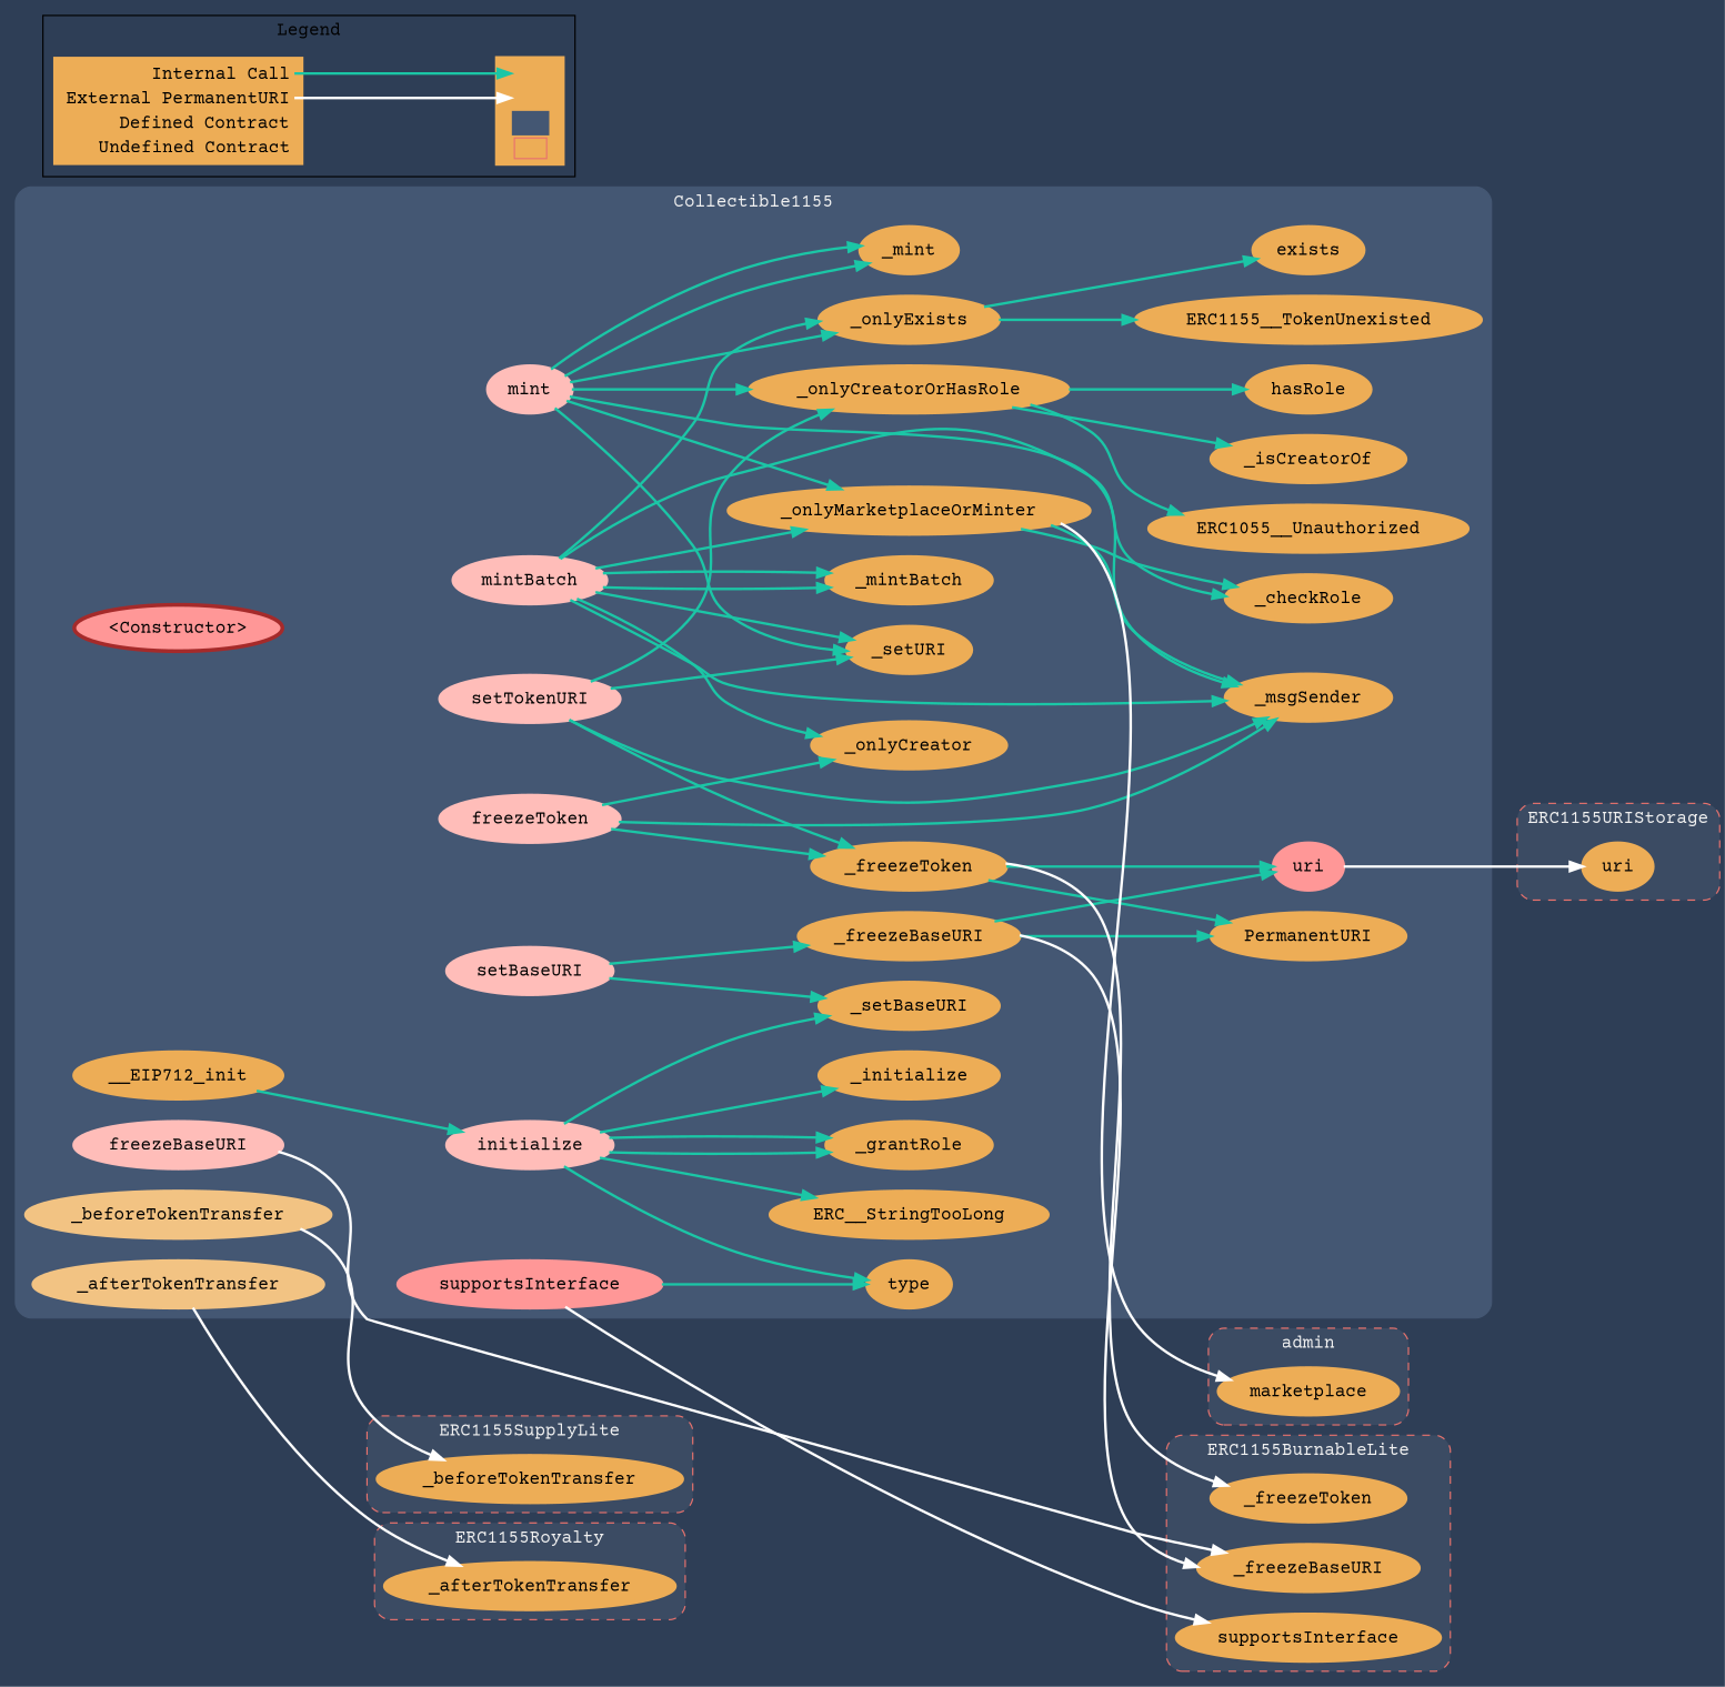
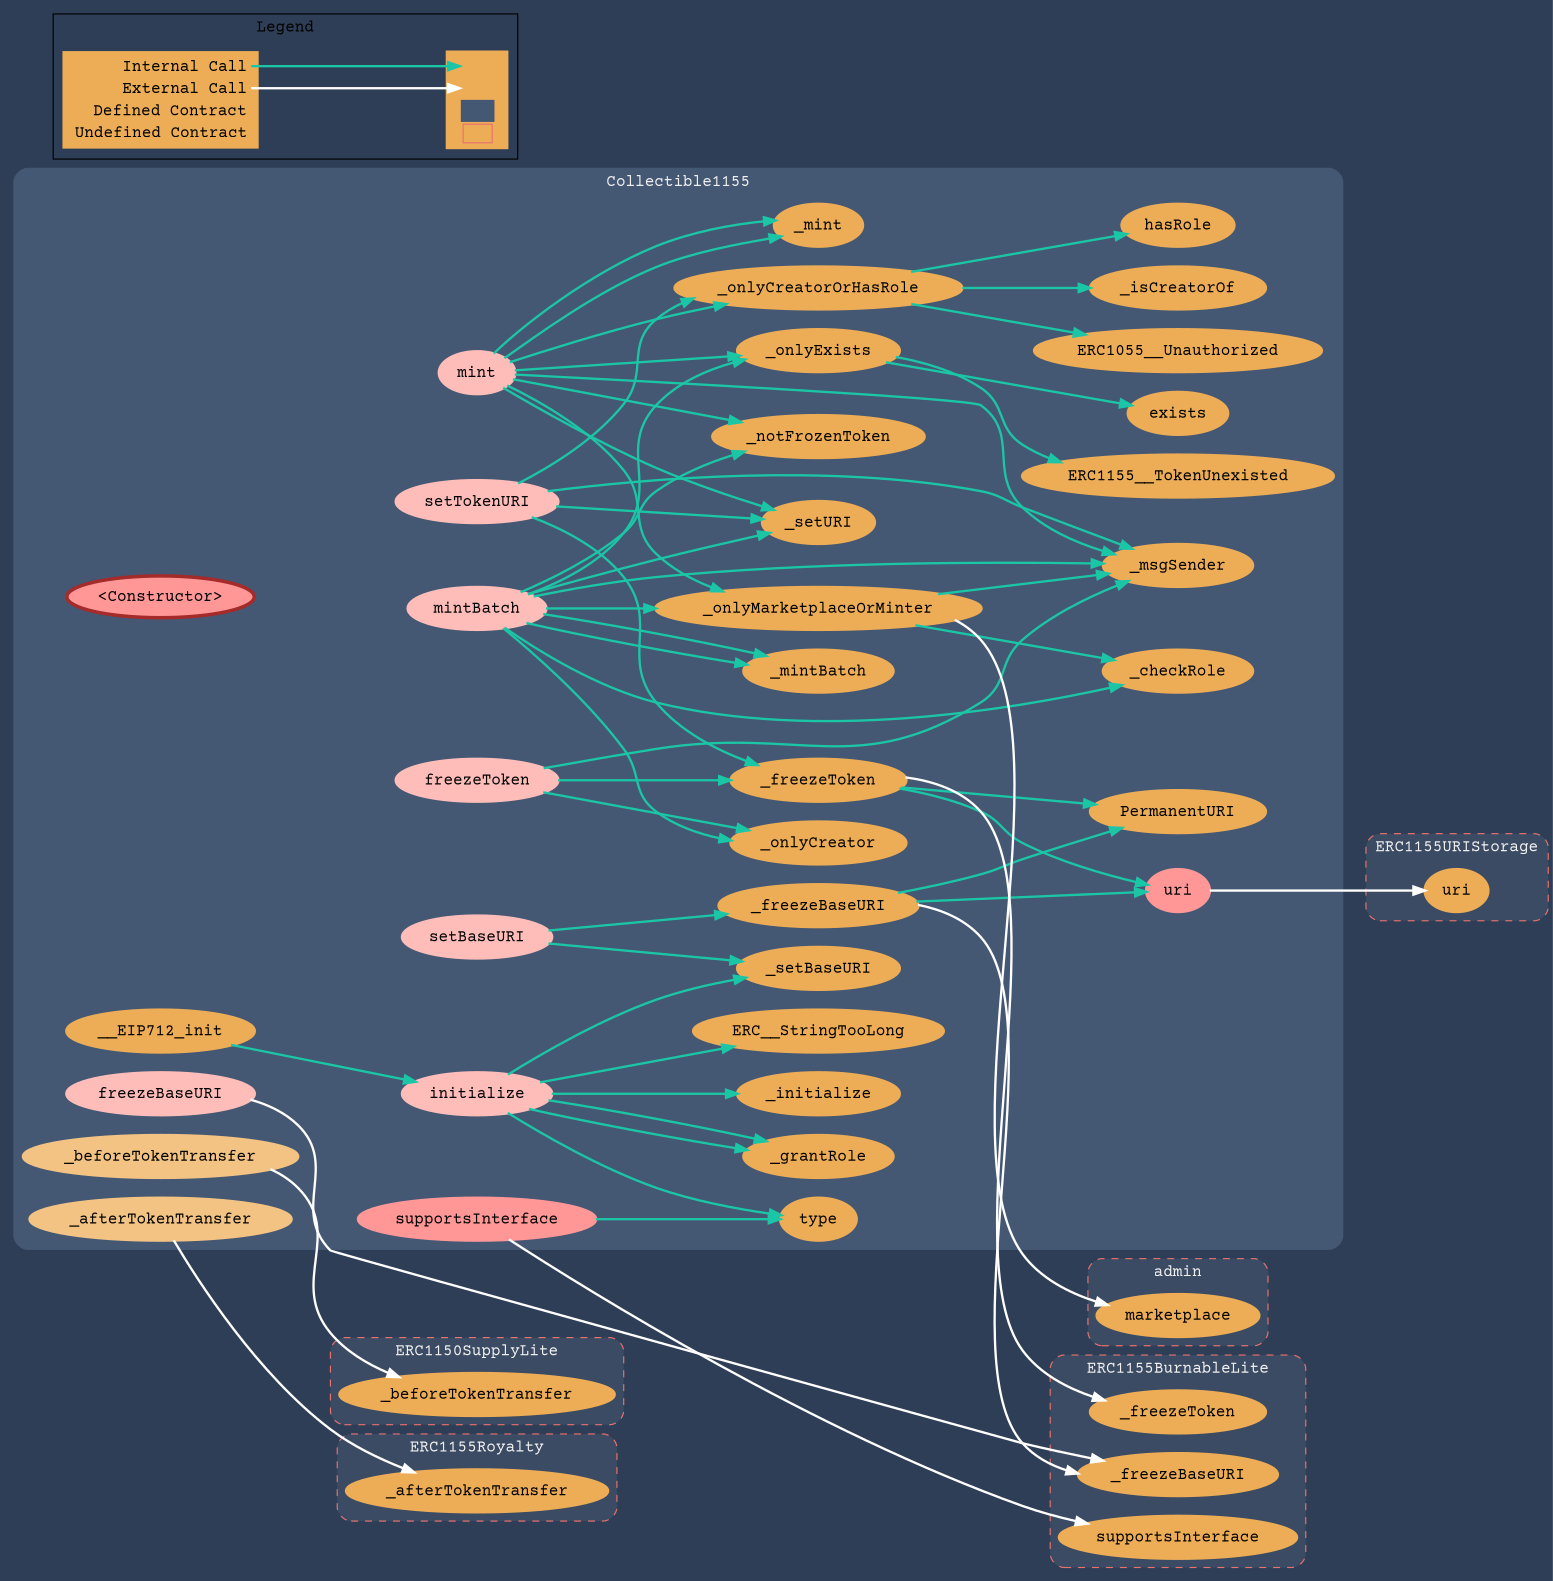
  digraph {
    bgcolor="#2e3e56"
    compound=true
    fontname="Courier Prime"
    rankdir=LR
    node [color="#edad56" fillcolor="#edad56" fontname="Courier Prime" penwidth=3 style=filled]
    edge [color="#1bc6a6" fontname="Courier Prime" penwidth=2]
    n1 [color=brown fillcolor="#FF9797" label="<Constructor>"]
    n2 [color="#ffbdb9" fillcolor="#ffbdb9" label=initialize]
    n3 [color="#ffbdb9" fillcolor="#ffbdb9" label=mint]
    n4 [color="#ffbdb9" fillcolor="#ffbdb9" label=mintBatch]
    n5 [color="#ffbdb9" fillcolor="#ffbdb9" label=setTokenURI]
    n6 [color="#FF9797" fillcolor="#FF9797" label=uri]
    n7 [color="#FF9797" fillcolor="#FF9797" label=supportsInterface]
    n8 [color="#ffbdb9" fillcolor="#ffbdb9" label=setBaseURI]
    n9 [color="#ffbdb9" fillcolor="#ffbdb9" label=freezeBaseURI]
    n10 [color="#f2c383" fillcolor="#f2c383" label=_beforeTokenTransfer]
    n11 [color="#f2c383" fillcolor="#f2c383" label=_afterTokenTransfer]
    n12 [color="#ffbdb9" fillcolor="#ffbdb9" label=freezeToken]
    n13 [label=_freezeBaseURI]
    n14 [label=_freezeToken]
    n15 [label=_onlyCreatorOrHasRole]
    n16 [label=_onlyExists]
    n17 [label=_onlyMarketplaceOrMinter]
    n18 [label=ERC__StringTooLong]
    n19 [label=_setBaseURI]
    n20 [label=_grantRole]
    n21 [label=_initialize]
    n22 [label=__EIP712_init]
    n23 [label=type]
+   n24 [label=_notFrozenToken]
    n25 [label=_msgSender]
    n26 [label=_mint]
    n27 [label=_setURI]
    n28 [label=_checkRole]
    n29 [label=_onlyCreator]
    n30 [label=_mintBatch]
    n31 [label=PermanentURI]
    n32 [label=_isCreatorOf]
    n33 [label=hasRole]
    n34 [label=ERC1055__Unauthorized]
    n35 [label=exists]
    n36 [label=ERC1155__TokenUnexisted]
    n37 [label=uri]
    n38 [label=supportsInterface]
    n39 [label=_freezeBaseURI]
    n40 [label=_freezeToken]
    n41 [label=_beforeTokenTransfer]
    n42 [label=_afterTokenTransfer]
    n43 [label=marketplace]
-   n44 [label=<<table border="0" cellpadding="2" cellspacing="0" cellborder="0">   <tr><td align="right" port="i1">Internal Call</td></tr>   <tr><td align="right" port="i2">External PermanentURI</td></tr>   <tr><td align="right" port="i3">Defined Contract</td></tr>   <tr><td align="right" port="i4">Undefined Contract</td></tr>   </table>> shape=plaintext]
+   n44 [label=<<table border="0" cellpadding="2" cellspacing="0" cellborder="0">   <tr><td align="right" port="i1">Internal Call</td></tr>   <tr><td align="right" port="i2">External Call</td></tr>   <tr><td align="right" port="i3">Defined Contract</td></tr>   <tr><td align="right" port="i4">Undefined Contract</td></tr>   </table>> shape=plaintext]
    n45 [label=<<table border="0" cellpadding="2" cellspacing="0" cellborder="0">   <tr><td port="i1">&nbsp;&nbsp;&nbsp;</td></tr>   <tr><td port="i2">&nbsp;&nbsp;&nbsp;</td></tr>   <tr><td port="i3" bgcolor="#445773">&nbsp;&nbsp;&nbsp;</td></tr>   <tr><td port="i4">     <table border="1" cellborder="0" cellspacing="0" cellpadding="7" color="#e8726d">       <tr>        <td></td>       </tr>      </table>   </td></tr>   </table>> shape=plaintext]
    subgraph cluster_1 {
      bgcolor="#445773"
      color="#445773"
      fontcolor="#f0f0f0"
      label=Collectible1155
      style=rounded
      n1
      n2
      n3
      n4
      n5
      n6
      n7
      n8
      n9
      n10
      n11
      n12
      n13
      n14
      n15
      n16
      n17
      n18
      n19
      n20
      n21
      n22
      n23
+     n24
      n25
      n26
      n27
      n28
      n29
      n30
      n31
      n32
      n33
      n34
      n35
      n36
    }
    subgraph cluster_2 {
      bgcolor="#3b4b63"
      color="#e8726d"
      fontcolor="#f0f0f0"
      label=ERC1155URIStorage
      style="rounded,dashed"
      n37
    }
    subgraph cluster_3 {
      bgcolor="#3b4b63"
      color="#e8726d"
      fontcolor="#f0f0f0"
      label=ERC1155BurnableLite
      style="rounded,dashed"
      n38
      n39
      n40
    }
    subgraph cluster_4 {
      bgcolor="#3b4b63"
      color="#e8726d"
      fontcolor="#f0f0f0"
-     label=ERC1155SupplyLite
+     label=ERC1150SupplyLite
      style="rounded,dashed"
      n41
    }
    subgraph cluster_5 {
      bgcolor="#3b4b63"
      color="#e8726d"
      fontcolor="#f0f0f0"
      label=ERC1155Royalty
      style="rounded,dashed"
      n42
    }
    subgraph cluster_6 {
      bgcolor="#3b4b63"
      color="#e8726d"
      fontcolor="#f0f0f0"
      label=admin
      style="rounded,dashed"
      n43
    }
    subgraph cluster_7 {
      label=Legend
      n44
      n45
    }
    n2 -> n18
    n2 -> n19
    n2 -> n20
    n2 -> n20
    n2 -> n21
    n2 -> n23
    n3 -> n15
    n3 -> n16
    n3 -> n17
+   n3 -> n24
    n3 -> n25
    n3 -> n26
    n3 -> n26
    n3 -> n27
    n4 -> n16
    n4 -> n17
+   n4 -> n24
    n4 -> n25
    n4 -> n27
    n4 -> n28
    n4 -> n29
    n4 -> n30
    n4 -> n30
    n5 -> n14
    n5 -> n15
    n5 -> n25
    n5 -> n27
    n6 -> n37 [color=white]
    n7 -> n23
    n7 -> n38 [color=white]
    n8 -> n13
    n8 -> n19
    n9 -> n39 [color=white]
    n10 -> n41 [color=white]
    n11 -> n42 [color=white]
    n12 -> n14
    n12 -> n25
    n12 -> n29
    n13 -> n6
    n13 -> n31
    n13 -> n39 [color=white]
    n14 -> n6
    n14 -> n31
    n14 -> n40 [color=white]
    n15 -> n32
    n15 -> n33
    n15 -> n34
    n16 -> n35
    n16 -> n36
    n17 -> n25
    n17 -> n28
    n17 -> n43 [color=white]
    n22 -> n2
    n44 -> n45 [headport="i1:w" tailport="i1:e"]
    n44 -> n45 [color=white headport="i2:w" tailport="i2:e"]
  }
